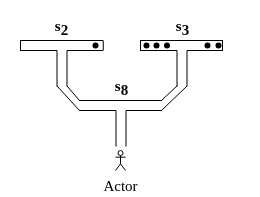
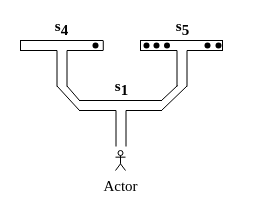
  <mxCell id="0" />
  <mxCell id="1" parent="0" />
  <mxCell id="2" value="" style="shape=partialRectangle;whiteSpace=wrap;html=1;left=0;right=0;fillColor=none;fontFamily=Times New Roman;fontSize=15;" parent="1" vertex="1"><mxGeometry x="187" y="40" width="35" height="10" as="geometry" /></mxCell>
  <mxCell id="3" value="" style="shape=partialRectangle;whiteSpace=wrap;html=1;left=0;right=0;fillColor=none;fontFamily=Times New Roman;fontSize=15;" parent="1" vertex="1"><mxGeometry x="140" y="40" width="36" height="10" as="geometry" /></mxCell>
  <mxCell id="4" value="" style="shape=partialRectangle;whiteSpace=wrap;html=1;left=0;right=0;fillColor=none;rotation=90;fontFamily=Times New Roman;fontSize=15;" parent="1" vertex="1"><mxGeometry x="164" y="63" width="35" height="10" as="geometry" /></mxCell>
  <mxCell id="5" value="" style="endArrow=none;html=1;rounded=0;exitX=0;exitY=0;exitDx=0;exitDy=0;fontFamily=Times New Roman;fontSize=15;" parent="1" source="3" edge="1"><mxGeometry width="50" height="50" relative="1" as="geometry"><mxPoint x="180" y="90" as="sourcePoint" /><mxPoint x="210" y="40" as="targetPoint" /></mxGeometry></mxCell>
  <mxCell id="6" value="" style="shape=partialRectangle;whiteSpace=wrap;html=1;left=0;right=0;fillColor=none;fontFamily=Times New Roman;fontSize=15;" parent="1" vertex="1"><mxGeometry x="67" y="40" width="35" height="10" as="geometry" /></mxCell>
  <mxCell id="7" value="" style="shape=partialRectangle;whiteSpace=wrap;html=1;left=0;right=0;fillColor=none;fontFamily=Times New Roman;fontSize=15;" parent="1" vertex="1"><mxGeometry x="20" y="40" width="36" height="10" as="geometry" /></mxCell>
  <mxCell id="8" value="" style="shape=partialRectangle;whiteSpace=wrap;html=1;left=0;right=0;fillColor=none;rotation=90;fontFamily=Times New Roman;fontSize=15;" parent="1" vertex="1"><mxGeometry x="44" y="63" width="35" height="10" as="geometry" /></mxCell>
  <mxCell id="9" value="" style="endArrow=none;html=1;rounded=0;exitX=0;exitY=0;exitDx=0;exitDy=0;fontFamily=Times New Roman;fontSize=15;" parent="1" source="7" edge="1"><mxGeometry width="50" height="50" relative="1" as="geometry"><mxPoint x="60" y="90" as="sourcePoint" /><mxPoint x="90" y="40" as="targetPoint" /></mxGeometry></mxCell>
  <mxCell id="10" value="" style="shape=partialRectangle;whiteSpace=wrap;html=1;left=0;right=0;fillColor=none;fontFamily=Times New Roman;fontSize=15;" parent="1" vertex="1"><mxGeometry x="126" y="100" width="35" height="10" as="geometry" /></mxCell>
  <mxCell id="11" value="" style="shape=partialRectangle;whiteSpace=wrap;html=1;left=0;right=0;fillColor=none;fontFamily=Times New Roman;fontSize=15;" parent="1" vertex="1"><mxGeometry x="79" y="100" width="36" height="10" as="geometry" /></mxCell>
  <mxCell id="12" value="" style="shape=partialRectangle;whiteSpace=wrap;html=1;left=0;right=0;fillColor=none;rotation=90;fontFamily=Times New Roman;fontSize=15;" parent="1" vertex="1"><mxGeometry x="103" y="123" width="35" height="10" as="geometry" /></mxCell>
  <mxCell id="13" value="" style="endArrow=none;html=1;rounded=0;exitX=0;exitY=0;exitDx=0;exitDy=0;fontFamily=Times New Roman;fontSize=15;" parent="1" source="11" edge="1"><mxGeometry width="50" height="50" relative="1" as="geometry"><mxPoint x="119" y="150" as="sourcePoint" /><mxPoint x="149" y="100" as="targetPoint" /></mxGeometry></mxCell>
  <mxCell id="14" value="" style="endArrow=none;html=1;rounded=0;exitX=1;exitY=0;exitDx=0;exitDy=0;fontFamily=Times New Roman;fontSize=15;" parent="1" source="10" edge="1"><mxGeometry width="50" height="50" relative="1" as="geometry"><mxPoint x="127" y="135" as="sourcePoint" /><mxPoint x="177" y="85" as="targetPoint" /></mxGeometry></mxCell>
  <mxCell id="15" value="" style="endArrow=none;html=1;rounded=0;exitX=1;exitY=0;exitDx=0;exitDy=0;entryX=1;entryY=0;entryDx=0;entryDy=0;fontFamily=Times New Roman;fontSize=15;" parent="1" target="4" edge="1"><mxGeometry width="50" height="50" relative="1" as="geometry"><mxPoint x="161" y="110" as="sourcePoint" /><mxPoint x="177" y="95" as="targetPoint" /></mxGeometry></mxCell>
  <mxCell id="16" value="" style="endArrow=none;html=1;rounded=0;entryX=1;entryY=0;entryDx=0;entryDy=0;exitX=0;exitY=0;exitDx=0;exitDy=0;fontFamily=Times New Roman;fontSize=15;" parent="1" source="11" target="8" edge="1"><mxGeometry width="50" height="50" relative="1" as="geometry"><mxPoint x="290" y="140" as="sourcePoint" /><mxPoint x="340" y="90" as="targetPoint" /></mxGeometry></mxCell>
  <mxCell id="17" value="" style="endArrow=none;html=1;rounded=0;exitX=0;exitY=1;exitDx=0;exitDy=0;entryX=1;entryY=1;entryDx=0;entryDy=0;fontFamily=Times New Roman;fontSize=15;" parent="1" source="11" target="8" edge="1"><mxGeometry width="50" height="50" relative="1" as="geometry"><mxPoint x="181" y="120" as="sourcePoint" /><mxPoint x="197" y="105" as="targetPoint" /></mxGeometry></mxCell>
  <mxCell id="18" value="Actor" style="shape=umlActor;verticalLabelPosition=bottom;verticalAlign=top;html=1;outlineConnect=0;fontFamily=Times New Roman;fontSize=15;" parent="1" vertex="1"><mxGeometry x="115" y="150" width="10" height="20" as="geometry" /></mxCell>
- <mxCell id="19" value="s&lt;sub style=&quot;font-size: 15px;&quot;&gt;2&lt;/sub&gt;" style="text;strokeColor=none;fillColor=none;html=1;fontSize=15;fontStyle=1;verticalAlign=middle;align=center;fontFamily=Times New Roman;" parent="1" vertex="1"><mxGeometry x="56" y="20" width="10" height="13" as="geometry" /></mxCell>
- <mxCell id="20" value="&lt;span style=&quot;font-size: 15px;&quot;&gt;&lt;span style=&quot;font-size: 15px;&quot;&gt;s&lt;sub style=&quot;font-size: 15px;&quot;&gt;8&lt;/sub&gt;&lt;br style=&quot;font-size: 15px;&quot;&gt;&lt;/span&gt;&lt;/span&gt;" style="text;strokeColor=none;fillColor=none;html=1;fontSize=15;fontStyle=1;verticalAlign=middle;align=center;fontFamily=Times New Roman;" parent="1" vertex="1"><mxGeometry x="115.5" y="80" width="10" height="13" as="geometry" /></mxCell>
- <mxCell id="21" value="&lt;span style=&quot;font-size: 15px;&quot;&gt;&lt;span style=&quot;font-size: 15px;&quot;&gt;s&lt;sub style=&quot;font-size: 15px;&quot;&gt;3&lt;/sub&gt;&lt;br style=&quot;font-size: 15px;&quot;&gt;&lt;/span&gt;&lt;/span&gt;" style="text;strokeColor=none;fillColor=none;html=1;fontSize=15;fontStyle=1;verticalAlign=middle;align=center;fontFamily=Times New Roman;" parent="1" vertex="1"><mxGeometry x="176.5" y="20" width="10" height="13" as="geometry" /></mxCell>
+ <mxCell id="19" value="s&lt;sub style=&quot;font-size: 15px;&quot;&gt;4&lt;/sub&gt;" style="text;strokeColor=none;fillColor=none;html=1;fontSize=15;fontStyle=1;verticalAlign=middle;align=center;fontFamily=Times New Roman;" parent="1" vertex="1"><mxGeometry x="56" y="20" width="10" height="13" as="geometry" /></mxCell>
+ <mxCell id="20" value="&lt;span style=&quot;font-size: 15px;&quot;&gt;&lt;span style=&quot;font-size: 15px;&quot;&gt;s&lt;sub style=&quot;font-size: 15px;&quot;&gt;1&lt;/sub&gt;&lt;br style=&quot;font-size: 15px;&quot;&gt;&lt;/span&gt;&lt;/span&gt;" style="text;strokeColor=none;fillColor=none;html=1;fontSize=15;fontStyle=1;verticalAlign=middle;align=center;fontFamily=Times New Roman;" parent="1" vertex="1"><mxGeometry x="115.5" y="80" width="10" height="13" as="geometry" /></mxCell>
+ <mxCell id="21" value="&lt;span style=&quot;font-size: 15px;&quot;&gt;&lt;span style=&quot;font-size: 15px;&quot;&gt;s&lt;sub style=&quot;font-size: 15px;&quot;&gt;5&lt;/sub&gt;&lt;br style=&quot;font-size: 15px;&quot;&gt;&lt;/span&gt;&lt;/span&gt;" style="text;strokeColor=none;fillColor=none;html=1;fontSize=15;fontStyle=1;verticalAlign=middle;align=center;fontFamily=Times New Roman;" parent="1" vertex="1"><mxGeometry x="176.5" y="20" width="10" height="13" as="geometry" /></mxCell>
  <mxCell id="22" value="" style="endArrow=none;html=1;rounded=0;fontSize=15;entryX=1;entryY=0;entryDx=0;entryDy=0;exitX=1;exitY=1;exitDx=0;exitDy=0;fontFamily=Times New Roman;" parent="1" source="2" target="2" edge="1"><mxGeometry width="50" height="50" relative="1" as="geometry"><mxPoint x="200" y="110" as="sourcePoint" /><mxPoint x="250" y="60" as="targetPoint" /></mxGeometry></mxCell>
  <mxCell id="23" value="" style="endArrow=none;html=1;rounded=0;fontSize=15;entryX=1;entryY=0;entryDx=0;entryDy=0;exitX=1;exitY=1;exitDx=0;exitDy=0;fontFamily=Times New Roman;" parent="1" edge="1"><mxGeometry width="50" height="50" relative="1" as="geometry"><mxPoint x="140" y="50" as="sourcePoint" /><mxPoint x="140" y="40" as="targetPoint" /></mxGeometry></mxCell>
  <mxCell id="24" value="" style="endArrow=none;html=1;rounded=0;fontSize=15;entryX=1;entryY=0;entryDx=0;entryDy=0;exitX=1;exitY=1;exitDx=0;exitDy=0;fontFamily=Times New Roman;" parent="1" edge="1"><mxGeometry width="50" height="50" relative="1" as="geometry"><mxPoint x="102.77" y="50" as="sourcePoint" /><mxPoint x="102.77" y="40" as="targetPoint" /></mxGeometry></mxCell>
  <mxCell id="25" value="" style="endArrow=none;html=1;rounded=0;fontSize=15;entryX=1;entryY=0;entryDx=0;entryDy=0;exitX=1;exitY=1;exitDx=0;exitDy=0;fontFamily=Times New Roman;" parent="1" edge="1"><mxGeometry width="50" height="50" relative="1" as="geometry"><mxPoint x="20" y="50" as="sourcePoint" /><mxPoint x="20" y="40" as="targetPoint" /></mxGeometry></mxCell>
  <mxCell id="26" value="" style="shape=waypoint;sketch=0;fillStyle=solid;size=6;pointerEvents=1;points=[];fillColor=none;resizable=0;rotatable=0;perimeter=centerPerimeter;snapToPoint=1;fontSize=15;fontFamily=Times New Roman;" parent="1" vertex="1"><mxGeometry x="75" y="25" width="40" height="40" as="geometry" /></mxCell>
  <mxCell id="27" value="" style="shape=waypoint;sketch=0;fillStyle=solid;size=6;pointerEvents=1;points=[];fillColor=none;resizable=0;rotatable=0;perimeter=centerPerimeter;snapToPoint=1;fontSize=15;fontFamily=Times New Roman;" parent="1" vertex="1"><mxGeometry x="126" y="25" width="40" height="40" as="geometry" /></mxCell>
  <mxCell id="28" value="" style="shape=waypoint;sketch=0;fillStyle=solid;size=6;pointerEvents=1;points=[];fillColor=none;resizable=0;rotatable=0;perimeter=centerPerimeter;snapToPoint=1;fontSize=15;fontFamily=Times New Roman;" parent="1" vertex="1"><mxGeometry x="136" y="25" width="40" height="40" as="geometry" /></mxCell>
  <mxCell id="29" value="" style="shape=waypoint;sketch=0;fillStyle=solid;size=6;pointerEvents=1;points=[];fillColor=none;resizable=0;rotatable=0;perimeter=centerPerimeter;snapToPoint=1;fontSize=15;fontFamily=Times New Roman;" parent="1" vertex="1"><mxGeometry x="198" y="25" width="40" height="40" as="geometry" /></mxCell>
  <mxCell id="30" value="" style="shape=waypoint;sketch=0;fillStyle=solid;size=6;pointerEvents=1;points=[];fillColor=none;resizable=0;rotatable=0;perimeter=centerPerimeter;snapToPoint=1;fontSize=15;fontFamily=Times New Roman;" parent="1" vertex="1"><mxGeometry x="146.5" y="25" width="40" height="40" as="geometry" /></mxCell>
  <mxCell id="31" value="" style="shape=waypoint;sketch=0;fillStyle=solid;size=6;pointerEvents=1;points=[];fillColor=none;resizable=0;rotatable=0;perimeter=centerPerimeter;snapToPoint=1;fontSize=15;fontFamily=Times New Roman;" parent="1" vertex="1"><mxGeometry x="187" y="25" width="40" height="40" as="geometry" /></mxCell>
